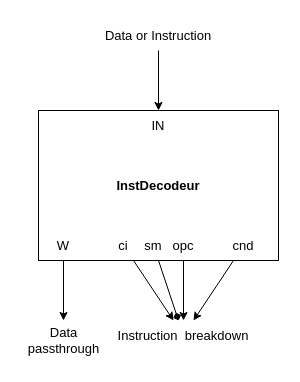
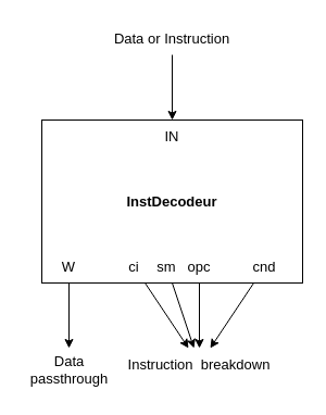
  <mxCell id="0" />
  <mxCell id="1" parent="0" />
  <mxCell id="2" value="InstDecodeur" style="rounded=0;whiteSpace=wrap;html=1;fontStyle=1;fontSize=13;" vertex="1" parent="1"><mxGeometry x="38" y="110" width="240" height="150" as="geometry" /></mxCell>
  <mxCell id="3" value="" style="edgeStyle=none;html=1;fontSize=13;" edge="1" parent="1" source="4" target="16"><mxGeometry relative="1" as="geometry" /></mxCell>
  <mxCell id="4" value="W" style="text;html=1;strokeColor=none;fillColor=none;align=center;verticalAlign=middle;whiteSpace=wrap;rounded=0;fontSize=13;" vertex="1" parent="1"><mxGeometry x="48" y="230" width="30" height="30" as="geometry" /></mxCell>
  <mxCell id="5" value="IN" style="text;html=1;strokeColor=none;fillColor=none;align=center;verticalAlign=middle;whiteSpace=wrap;rounded=0;fontSize=13;" vertex="1" parent="1"><mxGeometry x="128" y="110" width="60" height="30" as="geometry" /></mxCell>
  <mxCell id="6" value="" style="edgeStyle=none;html=1;fontSize=13;" edge="1" parent="1" source="7" target="17"><mxGeometry relative="1" as="geometry" /></mxCell>
  <mxCell id="7" value="ci" style="text;html=1;strokeColor=none;fillColor=none;align=center;verticalAlign=middle;whiteSpace=wrap;rounded=0;fontSize=13;" vertex="1" parent="1"><mxGeometry x="108" y="230" width="30" height="30" as="geometry" /></mxCell>
- <mxCell id="8" value="" style="edgeStyle=none;html=1;fontSize=13;endArrow=diamond;" edge="1" parent="1" source="9" target="17"><mxGeometry relative="1" as="geometry" /></mxCell>
+ <mxCell id="8" value="" style="edgeStyle=none;html=1;fontSize=13;" edge="1" parent="1" source="9" target="17"><mxGeometry relative="1" as="geometry" /></mxCell>
  <mxCell id="9" value="sm" style="text;html=1;strokeColor=none;fillColor=none;align=center;verticalAlign=middle;whiteSpace=wrap;rounded=0;fontSize=13;" vertex="1" parent="1"><mxGeometry x="138" y="230" width="30" height="30" as="geometry" /></mxCell>
  <mxCell id="10" value="" style="edgeStyle=none;html=1;fontSize=13;" edge="1" parent="1" source="11" target="17"><mxGeometry relative="1" as="geometry" /></mxCell>
  <mxCell id="11" value="opc" style="text;html=1;strokeColor=none;fillColor=none;align=center;verticalAlign=middle;whiteSpace=wrap;rounded=0;fontSize=13;" vertex="1" parent="1"><mxGeometry x="168" y="230" width="30" height="30" as="geometry" /></mxCell>
  <mxCell id="12" value="" style="edgeStyle=none;html=1;fontSize=13;" edge="1" parent="1" source="13" target="17"><mxGeometry relative="1" as="geometry" /></mxCell>
  <mxCell id="13" value="cnd" style="text;html=1;strokeColor=none;fillColor=none;align=center;verticalAlign=middle;whiteSpace=wrap;rounded=0;fontSize=13;" vertex="1" parent="1"><mxGeometry x="228" y="230" width="30" height="30" as="geometry" /></mxCell>
  <mxCell id="14" value="" style="edgeStyle=none;html=1;fontSize=13;" edge="1" parent="1" source="15" target="5"><mxGeometry relative="1" as="geometry" /></mxCell>
  <mxCell id="15" value="Data or Instruction" style="text;html=1;strokeColor=none;fillColor=none;align=center;verticalAlign=middle;whiteSpace=wrap;rounded=0;fontSize=13;" vertex="1" parent="1"><mxGeometry x="98" y="20" width="120" height="30" as="geometry" /></mxCell>
  <mxCell id="16" value="Data passthrough" style="text;html=1;strokeColor=none;fillColor=none;align=center;verticalAlign=middle;whiteSpace=wrap;rounded=0;fontSize=13;" vertex="1" parent="1"><mxGeometry x="20.5" y="320" width="85" height="40" as="geometry" /></mxCell>
  <mxCell id="17" value="Instruction&amp;nbsp; breakdown" style="text;html=1;strokeColor=none;fillColor=none;align=center;verticalAlign=middle;whiteSpace=wrap;rounded=0;fontSize=13;" vertex="1" parent="1"><mxGeometry x="113" y="320" width="140" height="30" as="geometry" /></mxCell>
